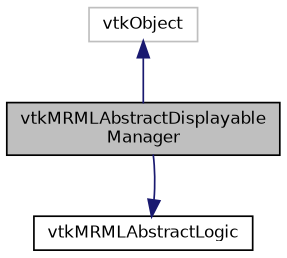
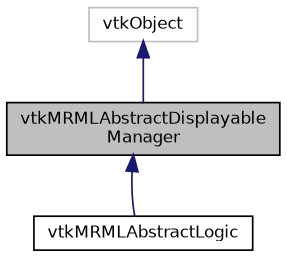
  digraph {
    node [color=black fontname=Helvetica fontsize=10 shape=record]
    edge [color=midnightblue dir=back fontname=Helvetica fontsize=10 labelfontname=Helvetica labelfontsize=10 style=solid]
    n1 [fillcolor=grey75 fontcolor=black height=0.2 label="vtkMRMLAbstractDisplayable\lManager" style=filled width=0.4]
    n2 [height=0.2 label=vtkMRMLAbstractLogic width=0.4]
    n3 [color=grey75 height=0.2 label=vtkObject width=0.4]
-   n2 -> n1
+   n1 -> n2
    n3 -> n1
  }
